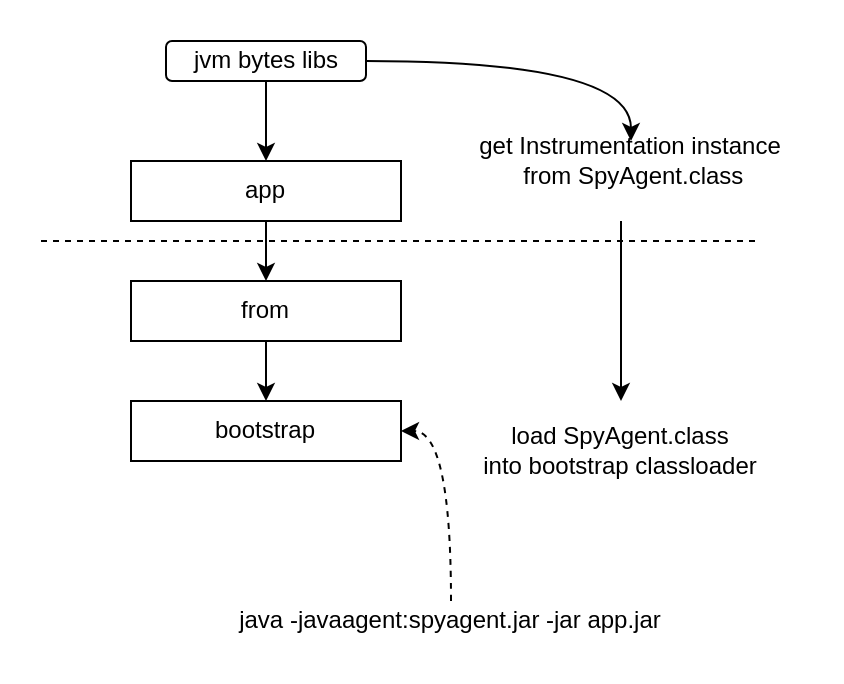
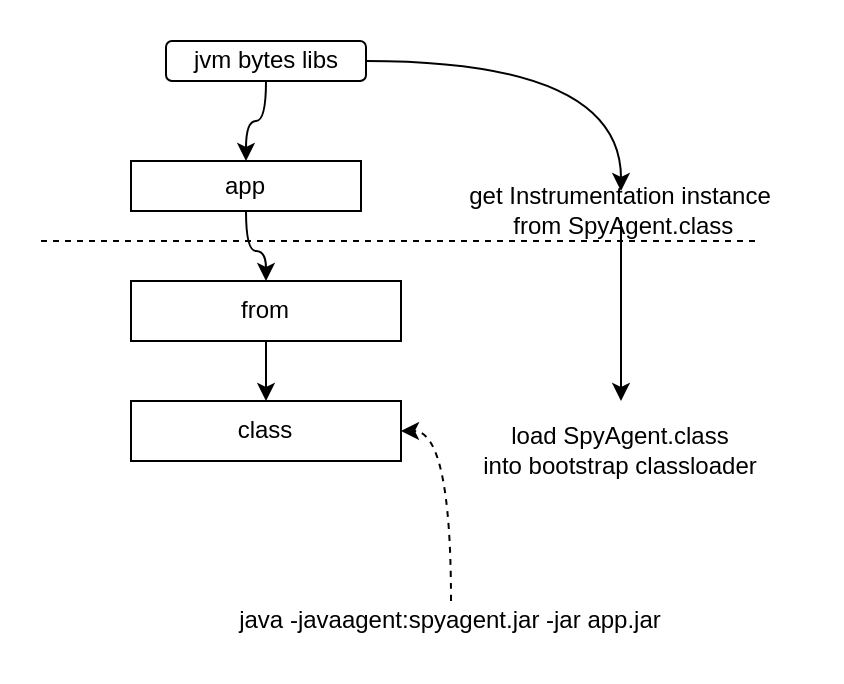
  <mxCell id="0" />
  <mxCell id="1" parent="0" />
- <mxCell id="2" value="bootstrap" style="rounded=0;whiteSpace=wrap;html=1;" vertex="1" parent="1"><mxGeometry x="65" y="200" width="135" height="30" as="geometry" /></mxCell>
+ <mxCell id="2" value="class" style="rounded=0;whiteSpace=wrap;html=1;" vertex="1" parent="1"><mxGeometry x="65" y="200" width="135" height="30" as="geometry" /></mxCell>
  <mxCell id="3" style="edgeStyle=orthogonalEdgeStyle;curved=1;rounded=0;orthogonalLoop=1;jettySize=auto;html=1;exitX=0.5;exitY=0;exitDx=0;exitDy=0;entryX=1;entryY=0.5;entryDx=0;entryDy=0;dashed=1;" edge="1" parent="1" source="4" target="2"><mxGeometry relative="1" as="geometry" /></mxCell>
  <mxCell id="4" value="java -javaagent:spyagent.jar -jar app.jar" style="text;html=1;strokeColor=none;fillColor=none;align=center;verticalAlign=middle;whiteSpace=wrap;rounded=0;" vertex="1" parent="1"><mxGeometry x="90" y="300" width="270" height="20" as="geometry" /></mxCell>
  <mxCell id="5" style="edgeStyle=orthogonalEdgeStyle;curved=1;rounded=0;orthogonalLoop=1;jettySize=auto;html=1;exitX=0.5;exitY=1;exitDx=0;exitDy=0;entryX=0.5;entryY=0;entryDx=0;entryDy=0;" edge="1" parent="1" source="6" target="2"><mxGeometry relative="1" as="geometry" /></mxCell>
  <mxCell id="6" value="from" style="rounded=0;whiteSpace=wrap;html=1;" vertex="1" parent="1"><mxGeometry x="65" y="140" width="135" height="30" as="geometry" /></mxCell>
  <mxCell id="7" style="edgeStyle=orthogonalEdgeStyle;curved=1;rounded=0;orthogonalLoop=1;jettySize=auto;html=1;exitX=0.5;exitY=1;exitDx=0;exitDy=0;" edge="1" parent="1" source="8" target="6"><mxGeometry relative="1" as="geometry" /></mxCell>
- <mxCell id="8" value="app" style="rounded=0;whiteSpace=wrap;html=1;" vertex="1" parent="1"><mxGeometry x="65" y="80" width="135" height="30" as="geometry" /></mxCell>
+ <mxCell id="8" value="app" style="rounded=0;whiteSpace=wrap;html=1;" vertex="1" parent="1"><mxGeometry x="65" y="80" width="115" height="25" as="geometry" /></mxCell>
  <mxCell id="9" value="load SpyAgent.class &lt;br&gt;into bootstrap classloader" style="text;html=1;strokeColor=none;fillColor=none;align=center;verticalAlign=middle;whiteSpace=wrap;rounded=0;" vertex="1" parent="1"><mxGeometry x="230" y="210" width="160" height="30" as="geometry" /></mxCell>
  <mxCell id="10" value="" style="endArrow=none;dashed=1;html=1;" edge="1" parent="1"><mxGeometry width="50" height="50" relative="1" as="geometry"><mxPoint x="20" y="120" as="sourcePoint" /><mxPoint x="380" y="120" as="targetPoint" /></mxGeometry></mxCell>
  <mxCell id="11" value="" style="endArrow=classic;html=1;" edge="1" parent="1"><mxGeometry width="50" height="50" relative="1" as="geometry"><mxPoint x="310" y="110" as="sourcePoint" /><mxPoint x="310" y="200" as="targetPoint" /></mxGeometry></mxCell>
- <mxCell id="12" value="get Instrumentation instance&lt;br&gt;&amp;nbsp;from SpyAgent.class" style="text;html=1;strokeColor=none;fillColor=none;align=center;verticalAlign=middle;whiteSpace=wrap;rounded=0;" vertex="1" parent="1"><mxGeometry x="230" y="70" width="170" height="20" as="geometry" /></mxCell>
+ <mxCell id="12" value="get Instrumentation instance&lt;br&gt;&amp;nbsp;from SpyAgent.class" style="text;html=1;strokeColor=none;fillColor=none;align=center;verticalAlign=middle;whiteSpace=wrap;rounded=0;" vertex="1" parent="1"><mxGeometry x="225" y="95" width="170" height="20" as="geometry" /></mxCell>
  <mxCell id="13" style="edgeStyle=orthogonalEdgeStyle;curved=1;rounded=0;orthogonalLoop=1;jettySize=auto;html=1;entryX=0.5;entryY=0;entryDx=0;entryDy=0;" edge="1" parent="1" source="15" target="12"><mxGeometry relative="1" as="geometry" /></mxCell>
  <mxCell id="14" style="edgeStyle=orthogonalEdgeStyle;curved=1;rounded=0;orthogonalLoop=1;jettySize=auto;html=1;exitX=0.5;exitY=1;exitDx=0;exitDy=0;entryX=0.5;entryY=0;entryDx=0;entryDy=0;" edge="1" parent="1" source="15" target="8"><mxGeometry relative="1" as="geometry" /></mxCell>
  <mxCell id="15" value="jvm bytes libs" style="rounded=1;whiteSpace=wrap;html=1;" vertex="1" parent="1"><mxGeometry x="82.5" y="20" width="100" height="20" as="geometry" /></mxCell>
